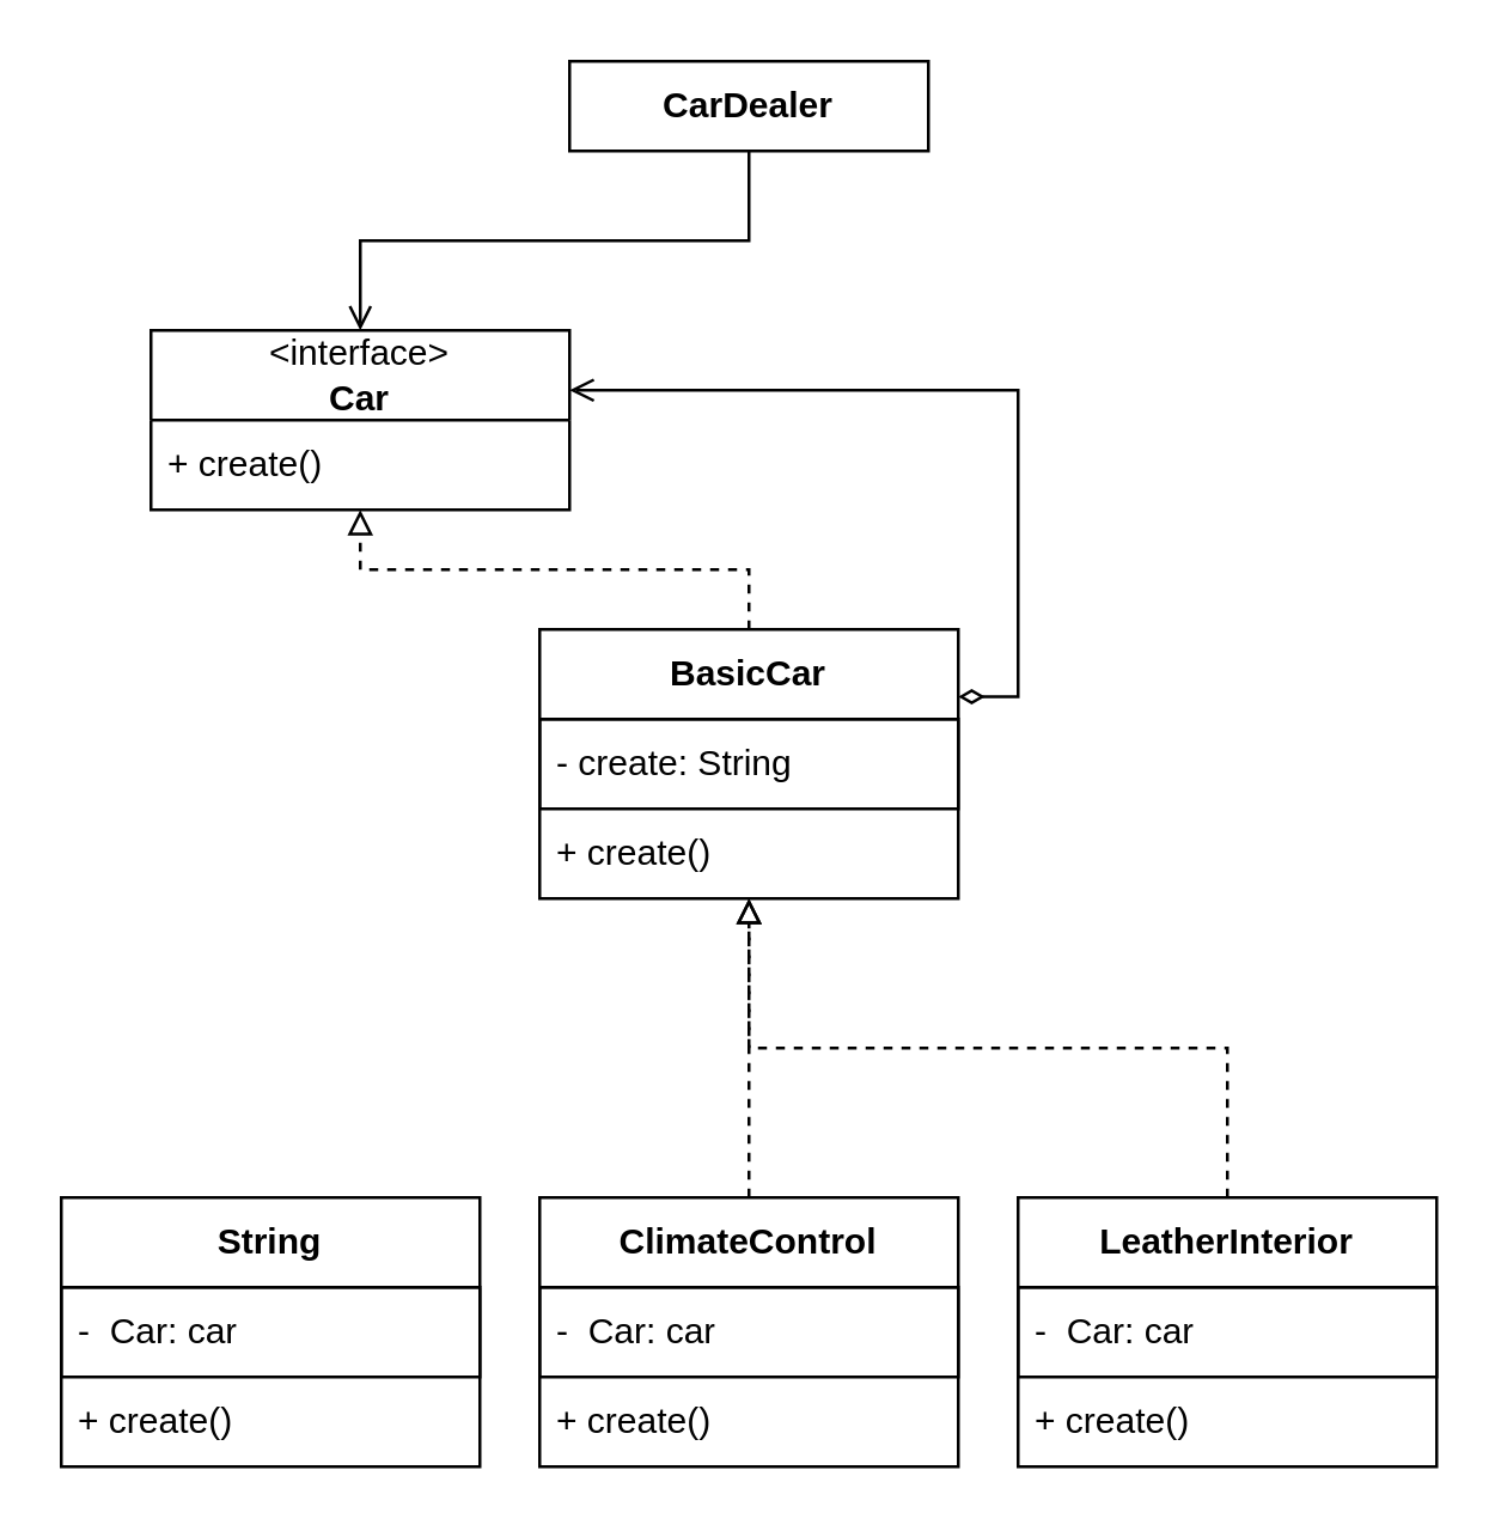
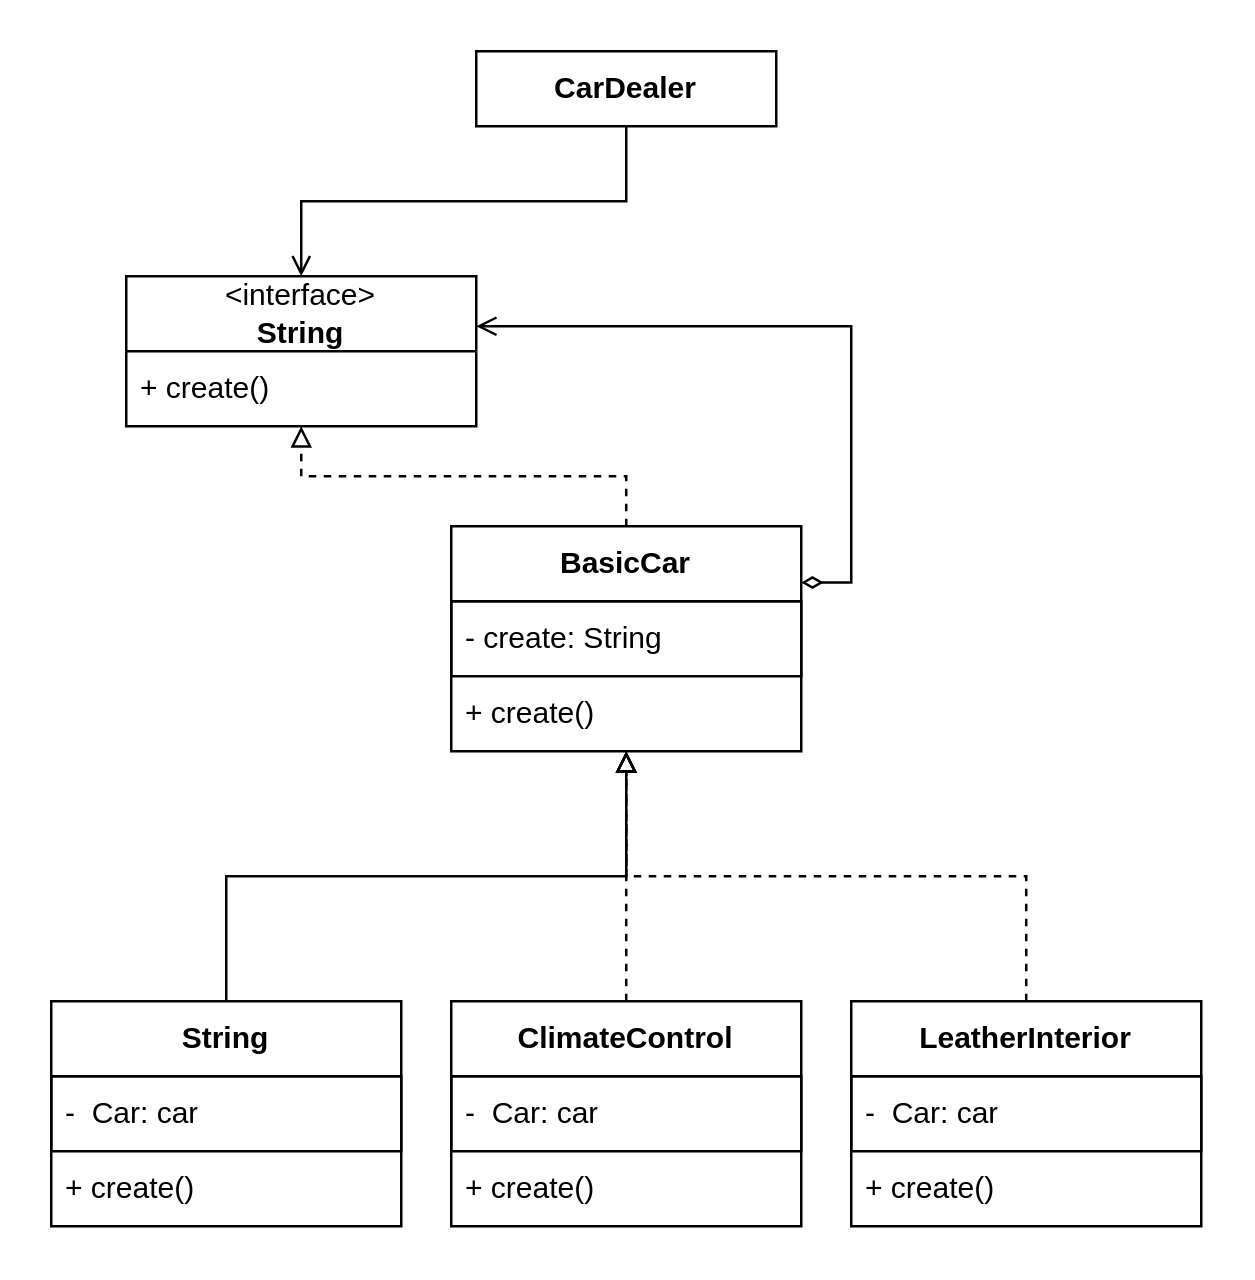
  <mxCell id="0" />
  <mxCell id="1" parent="0" />
  <mxCell id="2" style="edgeStyle=orthogonalEdgeStyle;rounded=0;orthogonalLoop=1;jettySize=auto;html=1;entryX=1;entryY=0.25;entryDx=0;entryDy=0;endArrow=diamondThin;endFill=0;startArrow=open;startFill=0;" edge="1" parent="1" source="3" target="6"><mxGeometry relative="1" as="geometry"><Array as="points"><mxPoint x="340" y="130" /><mxPoint x="340" y="233" /></Array></mxGeometry></mxCell>
- <mxCell id="3" value="&amp;lt;interface&amp;gt;&lt;br&gt;&lt;b&gt;Car&lt;/b&gt;" style="swimlane;fontStyle=0;childLayout=stackLayout;horizontal=1;startSize=30;horizontalStack=0;resizeParent=1;resizeParentMax=0;resizeLast=0;collapsible=1;marginBottom=0;whiteSpace=wrap;html=1;" vertex="1" parent="1"><mxGeometry x="50" y="110" width="140" height="60" as="geometry" /></mxCell>
+ <mxCell id="3" value="&amp;lt;interface&amp;gt;&lt;br&gt;&lt;b&gt;String&lt;/b&gt;" style="swimlane;fontStyle=0;childLayout=stackLayout;horizontal=1;startSize=30;horizontalStack=0;resizeParent=1;resizeParentMax=0;resizeLast=0;collapsible=1;marginBottom=0;whiteSpace=wrap;html=1;" vertex="1" parent="1"><mxGeometry x="50" y="110" width="140" height="60" as="geometry" /></mxCell>
  <mxCell id="4" value="+ create()" style="text;strokeColor=none;fillColor=none;align=left;verticalAlign=middle;spacingLeft=4;spacingRight=4;overflow=hidden;points=[[0,0.5],[1,0.5]];portConstraint=eastwest;rotatable=0;whiteSpace=wrap;html=1;" vertex="1" parent="3"><mxGeometry y="30" width="140" height="30" as="geometry" /></mxCell>
  <mxCell id="5" style="edgeStyle=orthogonalEdgeStyle;rounded=0;orthogonalLoop=1;jettySize=auto;html=1;endArrow=block;endFill=0;dashed=1;" edge="1" parent="1" source="6" target="3"><mxGeometry relative="1" as="geometry" /></mxCell>
  <mxCell id="6" value="&lt;b&gt;BasicCar&lt;/b&gt;" style="swimlane;fontStyle=0;childLayout=stackLayout;horizontal=1;startSize=30;horizontalStack=0;resizeParent=1;resizeParentMax=0;resizeLast=0;collapsible=1;marginBottom=0;whiteSpace=wrap;html=1;" vertex="1" parent="1"><mxGeometry x="180" y="210" width="140" height="90" as="geometry" /></mxCell>
  <mxCell id="7" value="- create: String" style="text;strokeColor=default;fillColor=none;align=left;verticalAlign=middle;spacingLeft=4;spacingRight=4;overflow=hidden;points=[[0,0.5],[1,0.5]];portConstraint=eastwest;rotatable=0;whiteSpace=wrap;html=1;" vertex="1" parent="6"><mxGeometry y="30" width="140" height="30" as="geometry" /></mxCell>
  <mxCell id="8" value="+ create()" style="text;strokeColor=none;fillColor=none;align=left;verticalAlign=middle;spacingLeft=4;spacingRight=4;overflow=hidden;points=[[0,0.5],[1,0.5]];portConstraint=eastwest;rotatable=0;whiteSpace=wrap;html=1;" vertex="1" parent="6"><mxGeometry y="60" width="140" height="30" as="geometry" /></mxCell>
+ <mxCell id="9" style="edgeStyle=orthogonalEdgeStyle;rounded=0;orthogonalLoop=1;jettySize=auto;html=1;startArrow=none;startFill=0;endArrow=block;endFill=0;exitX=0.5;exitY=0;exitDx=0;exitDy=0;" edge="1" parent="1" source="10" target="6"><mxGeometry relative="1" as="geometry" /></mxCell>
  <mxCell id="10" value="&lt;b&gt;String&lt;/b&gt;" style="swimlane;fontStyle=0;childLayout=stackLayout;horizontal=1;startSize=30;horizontalStack=0;resizeParent=1;resizeParentMax=0;resizeLast=0;collapsible=1;marginBottom=0;whiteSpace=wrap;html=1;strokeColor=default;" vertex="1" parent="1"><mxGeometry x="20" y="400" width="140" height="90" as="geometry" /></mxCell>
  <mxCell id="11" value="-&amp;nbsp; Car: car" style="text;strokeColor=default;fillColor=none;align=left;verticalAlign=middle;spacingLeft=4;spacingRight=4;overflow=hidden;points=[[0,0.5],[1,0.5]];portConstraint=eastwest;rotatable=0;whiteSpace=wrap;html=1;" vertex="1" parent="10"><mxGeometry y="30" width="140" height="30" as="geometry" /></mxCell>
  <mxCell id="12" value="+ create()" style="text;strokeColor=none;fillColor=none;align=left;verticalAlign=middle;spacingLeft=4;spacingRight=4;overflow=hidden;points=[[0,0.5],[1,0.5]];portConstraint=eastwest;rotatable=0;whiteSpace=wrap;html=1;" vertex="1" parent="10"><mxGeometry y="60" width="140" height="30" as="geometry" /></mxCell>
  <mxCell id="13" style="edgeStyle=orthogonalEdgeStyle;rounded=0;orthogonalLoop=1;jettySize=auto;html=1;startArrow=none;startFill=0;endArrow=block;endFill=0;dashed=1;" edge="1" parent="1" source="14" target="6"><mxGeometry relative="1" as="geometry" /></mxCell>
  <mxCell id="14" value="&lt;b&gt;ClimateControl&lt;/b&gt;" style="swimlane;fontStyle=0;childLayout=stackLayout;horizontal=1;startSize=30;horizontalStack=0;resizeParent=1;resizeParentMax=0;resizeLast=0;collapsible=1;marginBottom=0;whiteSpace=wrap;html=1;strokeColor=default;" vertex="1" parent="1"><mxGeometry x="180" y="400" width="140" height="90" as="geometry" /></mxCell>
  <mxCell id="15" value="-&amp;nbsp; Car: car" style="text;strokeColor=default;fillColor=none;align=left;verticalAlign=middle;spacingLeft=4;spacingRight=4;overflow=hidden;points=[[0,0.5],[1,0.5]];portConstraint=eastwest;rotatable=0;whiteSpace=wrap;html=1;" vertex="1" parent="14"><mxGeometry y="30" width="140" height="30" as="geometry" /></mxCell>
  <mxCell id="16" value="+ create()" style="text;strokeColor=none;fillColor=none;align=left;verticalAlign=middle;spacingLeft=4;spacingRight=4;overflow=hidden;points=[[0,0.5],[1,0.5]];portConstraint=eastwest;rotatable=0;whiteSpace=wrap;html=1;" vertex="1" parent="14"><mxGeometry y="60" width="140" height="30" as="geometry" /></mxCell>
  <mxCell id="17" style="edgeStyle=orthogonalEdgeStyle;rounded=0;orthogonalLoop=1;jettySize=auto;html=1;startArrow=none;startFill=0;endArrow=block;endFill=0;dashed=1;" edge="1" parent="1" source="18" target="6"><mxGeometry relative="1" as="geometry"><Array as="points"><mxPoint x="410" y="350" /><mxPoint x="250" y="350" /></Array></mxGeometry></mxCell>
  <mxCell id="18" value="&lt;b&gt;LeatherInterior&lt;/b&gt;" style="swimlane;fontStyle=0;childLayout=stackLayout;horizontal=1;startSize=30;horizontalStack=0;resizeParent=1;resizeParentMax=0;resizeLast=0;collapsible=1;marginBottom=0;whiteSpace=wrap;html=1;strokeColor=default;" vertex="1" parent="1"><mxGeometry x="340" y="400" width="140" height="90" as="geometry" /></mxCell>
  <mxCell id="19" value="-&amp;nbsp; Car: car" style="text;strokeColor=default;fillColor=none;align=left;verticalAlign=middle;spacingLeft=4;spacingRight=4;overflow=hidden;points=[[0,0.5],[1,0.5]];portConstraint=eastwest;rotatable=0;whiteSpace=wrap;html=1;" vertex="1" parent="18"><mxGeometry y="30" width="140" height="30" as="geometry" /></mxCell>
  <mxCell id="20" value="+ create()" style="text;strokeColor=none;fillColor=none;align=left;verticalAlign=middle;spacingLeft=4;spacingRight=4;overflow=hidden;points=[[0,0.5],[1,0.5]];portConstraint=eastwest;rotatable=0;whiteSpace=wrap;html=1;" vertex="1" parent="18"><mxGeometry y="60" width="140" height="30" as="geometry" /></mxCell>
  <mxCell id="21" style="edgeStyle=orthogonalEdgeStyle;rounded=0;orthogonalLoop=1;jettySize=auto;html=1;entryX=0.5;entryY=0;entryDx=0;entryDy=0;endArrow=open;endFill=0;" edge="1" parent="1" source="22" target="3"><mxGeometry relative="1" as="geometry" /></mxCell>
  <mxCell id="22" value="&lt;b&gt;CarDealer&lt;/b&gt;" style="rounded=0;whiteSpace=wrap;html=1;strokeColor=default;" vertex="1" parent="1"><mxGeometry x="190" y="20" width="120" height="30" as="geometry" /></mxCell>
